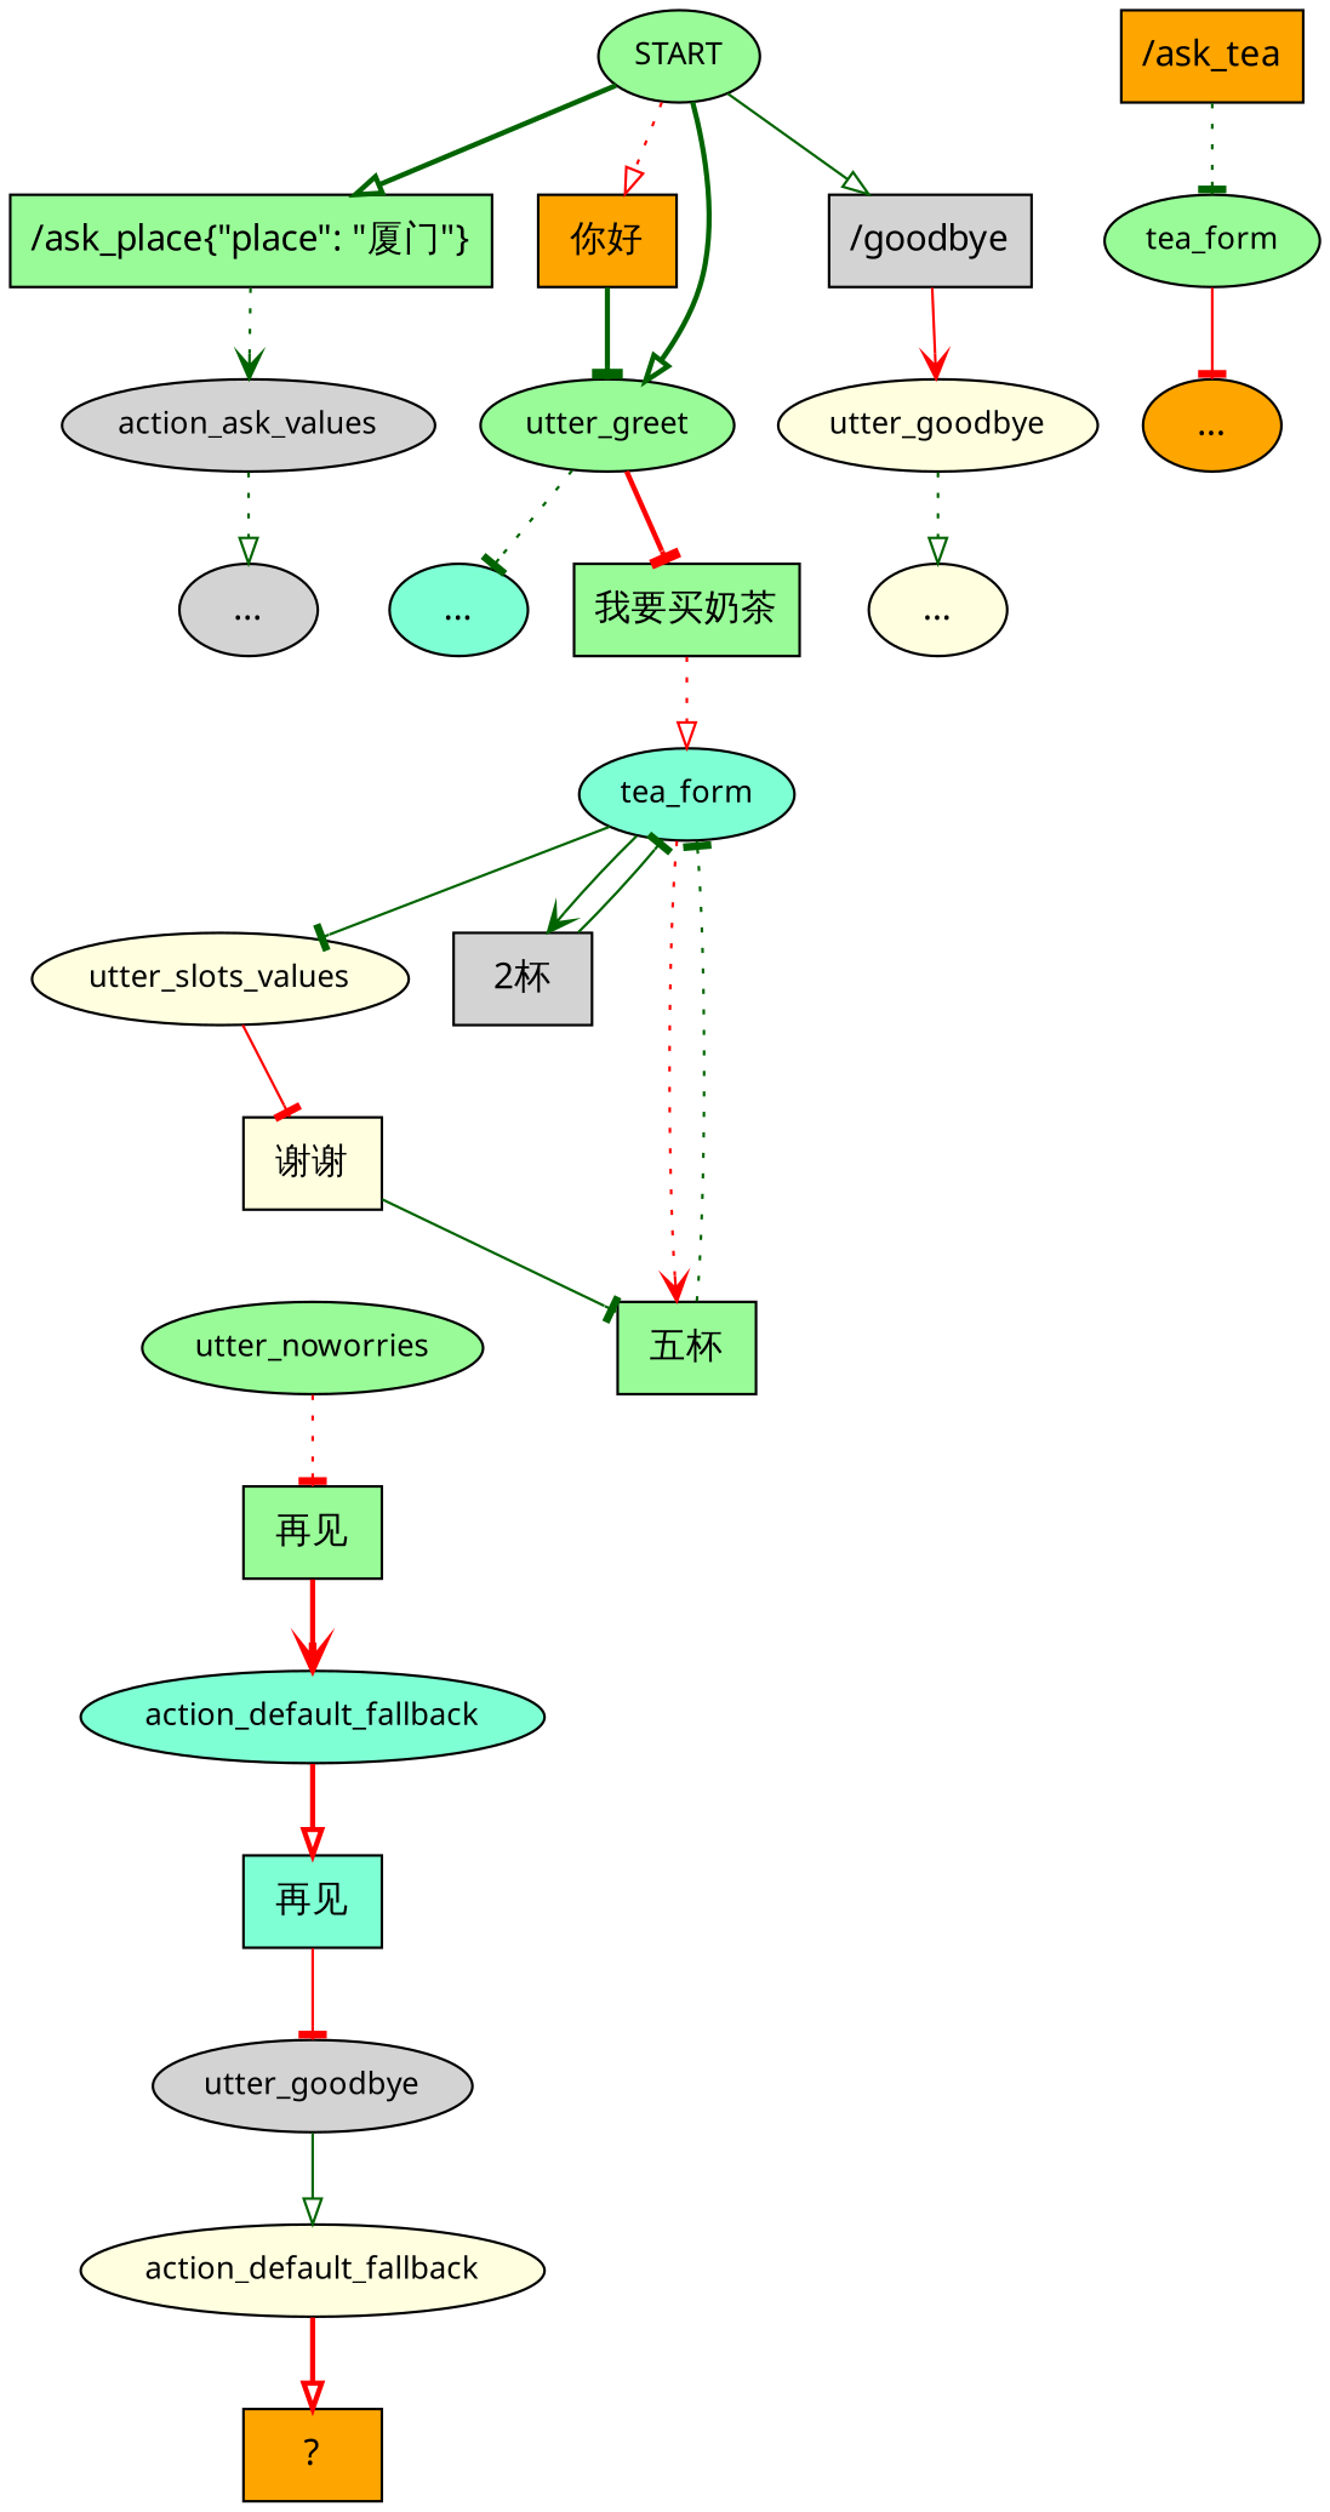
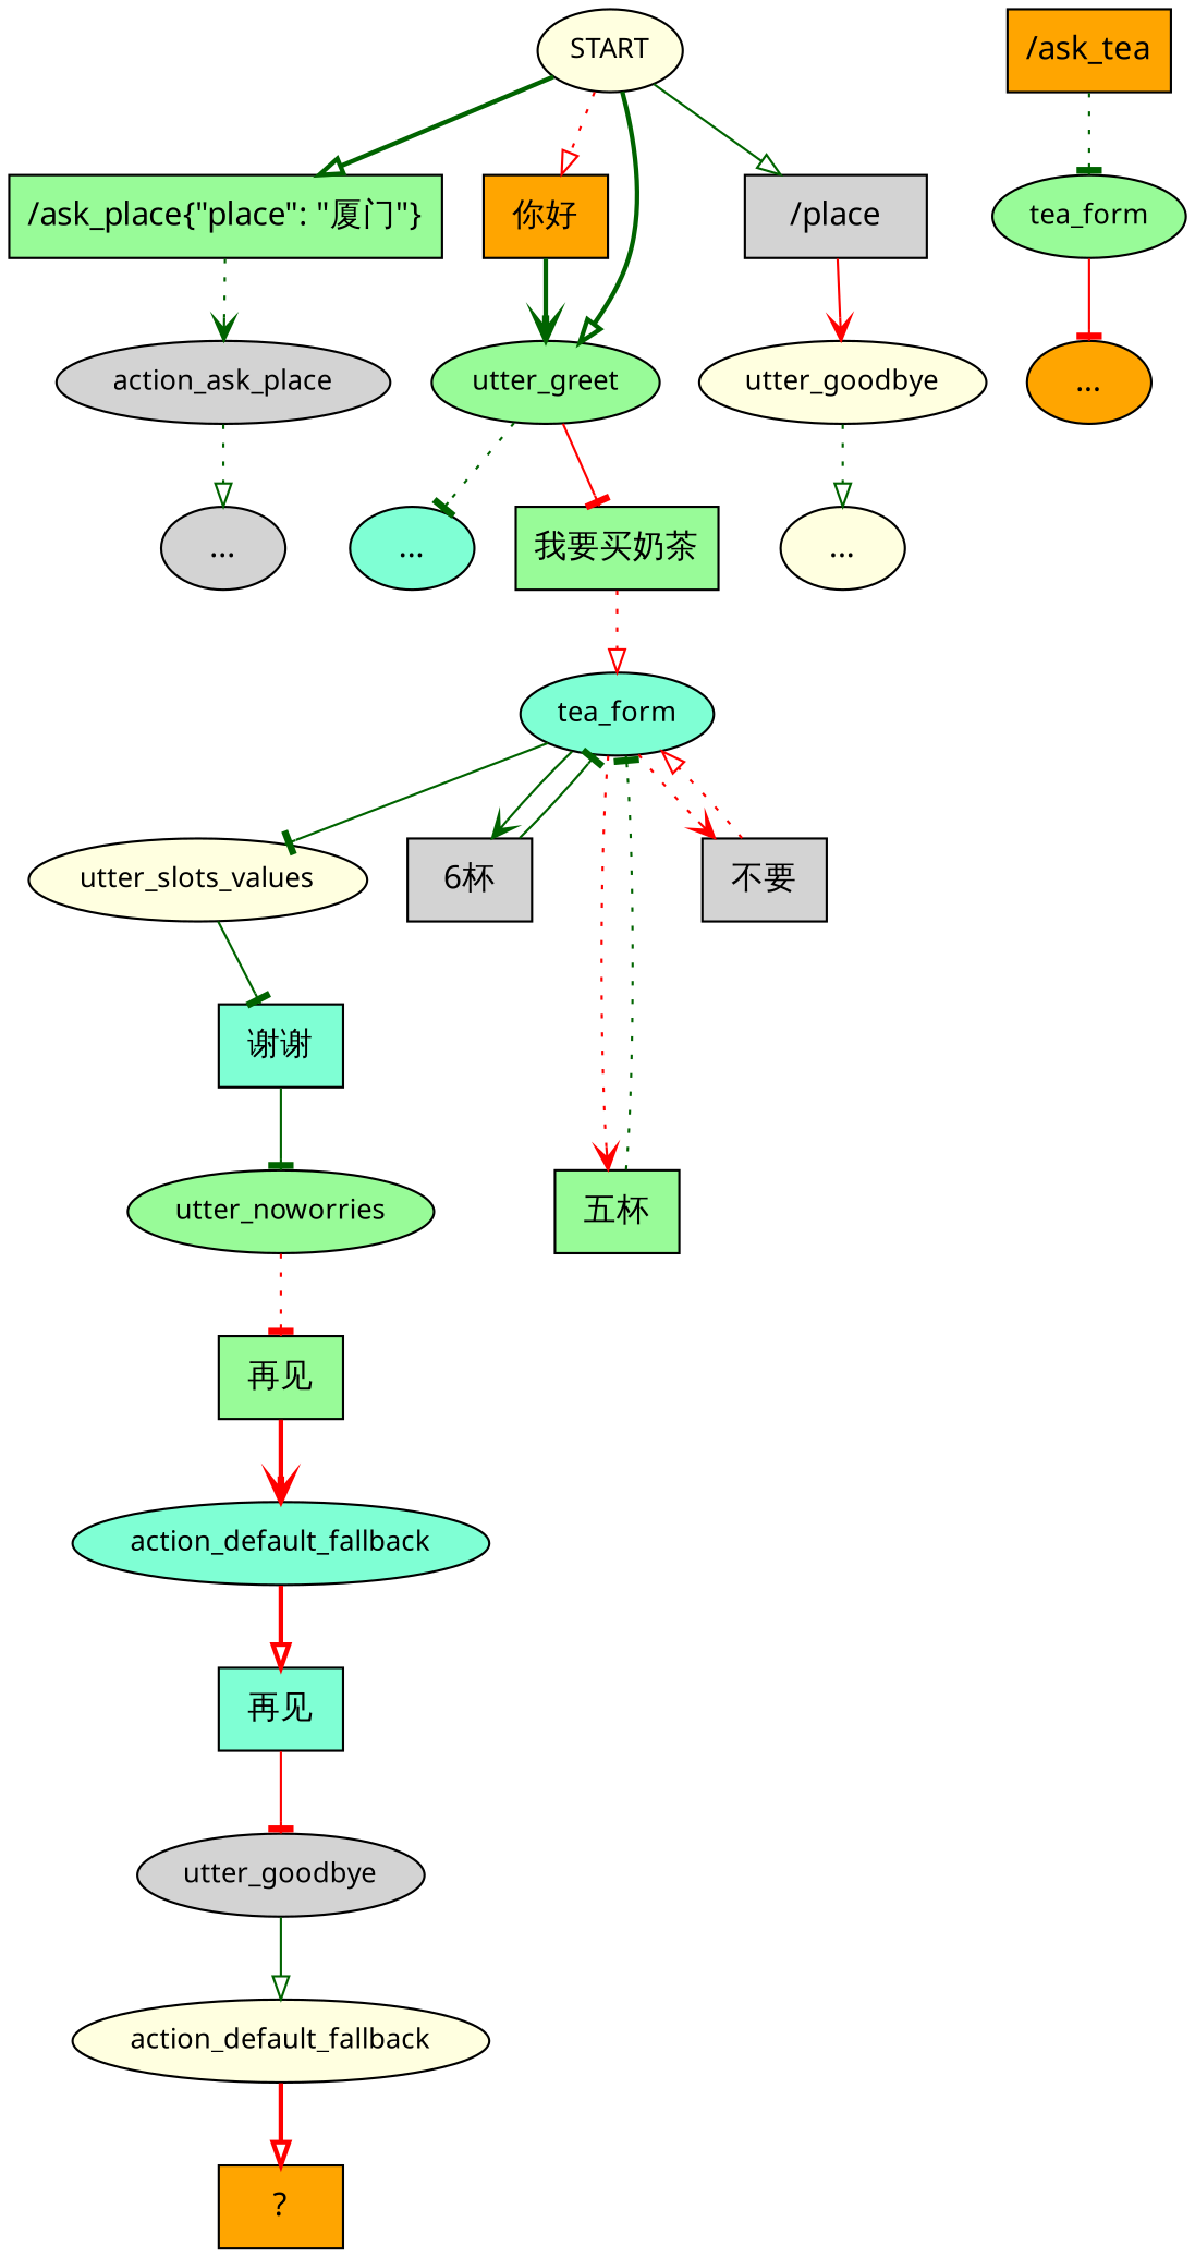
  digraph {
    fontname="Noto Sans"
    node [fillcolor=palegreen fontname="Noto Sans" style=filled]
    edge [arrowhead=tee color=darkgreen fontname="Noto Sans" style=dotted]
-   n1 [fontsize=12 label=START]
+   n1 [fillcolor=lightyellow fontsize=12 label=START]
    n2 [label="/ask_place\{\"place\":\ \"厦门\"\}" shape=rect]
    n3 [fillcolor=orange label="你好" shape=rect]
-   n4 [fillcolor=lightgrey label="/goodbye" shape=rect]
+   n4 [fillcolor=lightgrey label="/place" shape=rect]
    n5 [fontsize=12 label=utter_greet]
-   n6 [fillcolor=lightgrey fontsize=12 label=action_ask_values]
+   n6 [fillcolor=lightgrey fontsize=12 label=action_ask_place]
    n7 [fillcolor=orange label="/ask_tea" shape=rect]
    n8 [fontsize=12 label=tea_form]
    n9 [fillcolor=lightyellow fontsize=12 label=utter_goodbye]
    n10 [fillcolor=lightgrey label="..."]
    n11 [fillcolor=aquamarine label="..."]
    n12 [label="我要买奶茶" shape=rect]
    n13 [fillcolor=aquamarine fontsize=12 label=tea_form]
    n14 [fillcolor=orange label="..."]
    n15 [fillcolor=lightyellow label="..."]
    n16 [fillcolor=lightyellow fontsize=12 label=utter_slots_values]
-   n17 [fillcolor=lightgrey label="2杯" shape=rect]
+   n17 [fillcolor=lightgrey label="6杯" shape=rect]
    n18 [label="五杯" shape=rect]
-   n20 [fillcolor=lightyellow label="谢谢" shape=rect]
+   n19 [fillcolor=lightgrey label="不要" shape=rect]
+   n20 [fillcolor=aquamarine label="谢谢" shape=rect]
    n21 [fontsize=12 label=utter_noworries]
    n22 [label="再见" shape=rect]
    n23 [fillcolor=aquamarine fontsize=12 label=action_default_fallback]
    n24 [fillcolor=aquamarine label="再见" shape=rect]
    n25 [fillcolor=lightgrey fontsize=12 label=utter_goodbye]
    n26 [fillcolor=lightyellow fontsize=12 label=action_default_fallback]
    n27 [fillcolor=orange label="  ?  " shape=rect]
    n1 -> n2 [arrowhead=onormal style=bold]
    n1 -> n3 [arrowhead=onormal color=red]
    n1 -> n4 [arrowhead=onormal style=solid]
    n1 -> n5 [arrowhead=onormal style=bold]
    n2 -> n6 [arrowhead=vee]
-   n3 -> n5 [style=bold]
+   n3 -> n5 [arrowhead=vee style=bold]
    n4 -> n9 [arrowhead=vee color=red style=solid]
    n5 -> n11
-   n5 -> n12 [color=red style=bold]
+   n5 -> n12 [color=red style=solid]
    n6 -> n10 [arrowhead=onormal]
    n7 -> n8
    n8 -> n14 [color=red style=solid]
    n9 -> n15 [arrowhead=onormal]
    n12 -> n13 [arrowhead=onormal color=red]
    n13 -> n16 [style=solid]
    n13 -> n17 [arrowhead=vee style=solid]
    n13 -> n18 [arrowhead=vee color=red]
-   n16 -> n20 [color=red style=solid]
+   n13 -> n19 [arrowhead=vee color=red]
+   n16 -> n20 [style=solid]
    n17 -> n13 [style=solid]
    n18 -> n13
-   n20 -> n18 [style=solid]
+   n19 -> n13 [arrowhead=onormal color=red]
+   n20 -> n21 [style=solid]
    n21 -> n22 [color=red]
    n22 -> n23 [arrowhead=vee color=red style=bold]
    n23 -> n24 [arrowhead=onormal color=red style=bold]
    n24 -> n25 [color=red style=solid]
    n25 -> n26 [arrowhead=onormal style=solid]
    n26 -> n27 [arrowhead=onormal color=red style=bold]
  }
